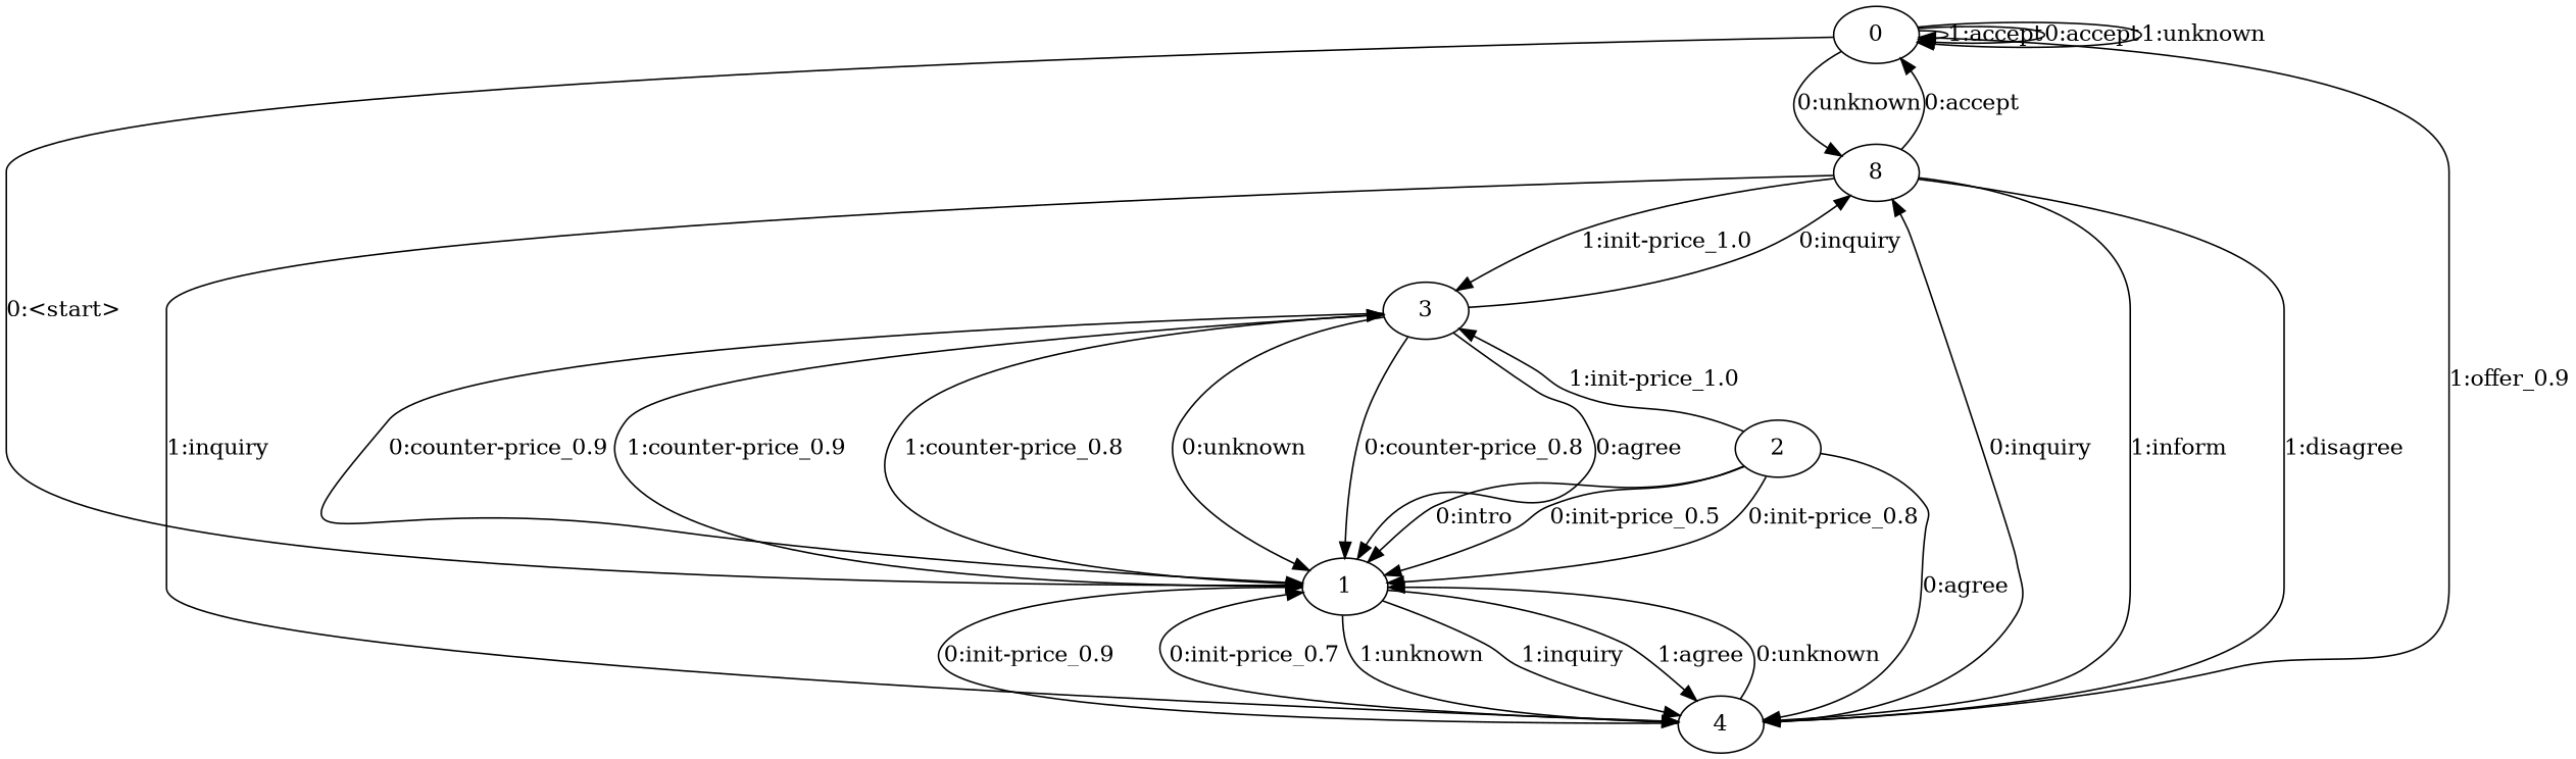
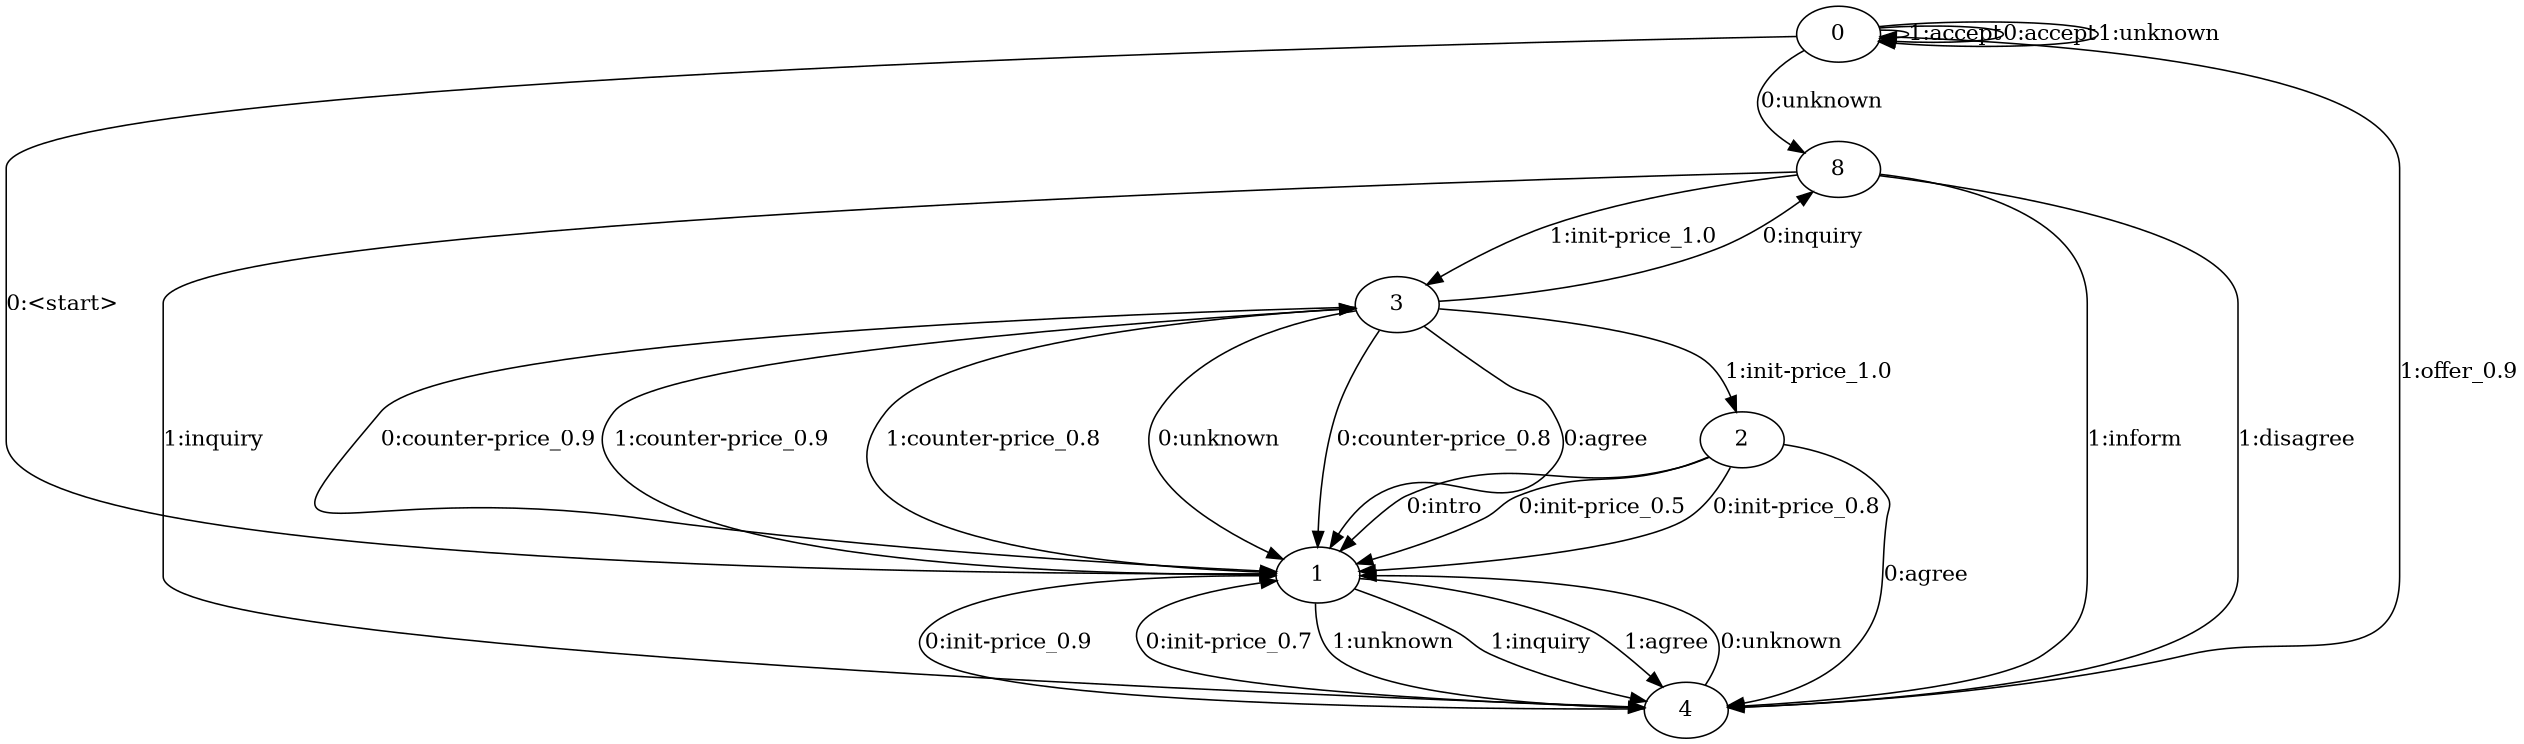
  digraph {
    0
    n2 [label=8]
    1
    2
    4
    3
    0 -> 0 [label="1:accept"]
    0 -> 0 [label="0:accept"]
    0 -> 0 [label="1:unknown"]
    0 -> n2 [label="0:unknown"]
    0 -> 1 [label="0:<start>"]
-   n2 -> 0 [label="0:accept"]
    n2 -> 4 [label="1:inform"]
    n2 -> 4 [label="1:disagree"]
    n2 -> 4 [label="1:inquiry"]
    n2 -> 3 [label="1:init-price_1.0"]
    1 -> 4 [label="1:unknown"]
    1 -> 4 [label="1:inquiry"]
    1 -> 4 [label="1:agree"]
    1 -> 3 [label="1:counter-price_0.9"]
    1 -> 3 [label="1:counter-price_0.8"]
    2 -> 1 [label="0:intro"]
    2 -> 1 [label="0:init-price_0.5"]
    2 -> 1 [label="0:init-price_0.8"]
    2 -> 4 [label="0:agree"]
-   2 -> 3 [label="1:init-price_1.0"]
+   3 -> 2 [label="1:init-price_1.0"]
    4 -> 0 [label="1:offer_0.9"]
-   4 -> n2 [label="0:inquiry"]
    4 -> 1 [label="0:unknown"]
    4 -> 1 [label="0:init-price_0.9"]
    4 -> 1 [label="0:init-price_0.7"]
    3 -> n2 [label="0:inquiry"]
    3 -> 1 [label="0:unknown"]
    3 -> 1 [label="0:counter-price_0.8"]
    3 -> 1 [label="0:agree"]
    3 -> 1 [label="0:counter-price_0.9"]
  }
